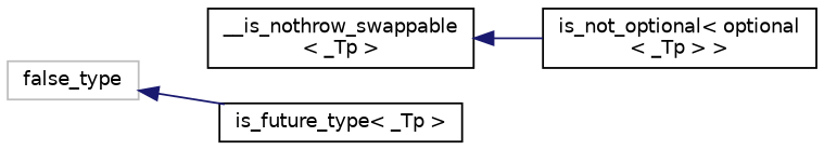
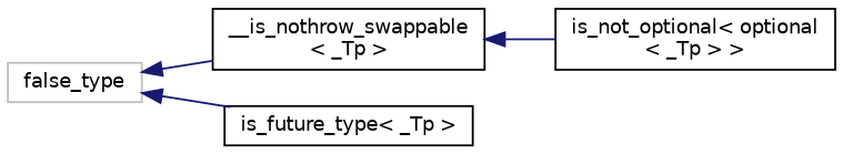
  digraph {
    rankdir=LR
    node [color=black fillcolor=white fontname=Helvetica fontsize=10 shape=record style=filled]
    edge [color=midnightblue dir=back fontname=Helvetica fontsize=10 labelfontname=Helvetica labelfontsize=10 style=solid]
    n1 [color=grey75 height=0.2 label=false_type width=0.4]
    n2 [height=0.2 label="__is_nothrow_swappable\l\< _Tp \>" width=0.4]
    n3 [height=0.2 label="is_future_type\< _Tp \>" width=0.4]
    n4 [height=0.2 label="is_not_optional\< optional\l\< _Tp \> \>" width=0.4]
+   n1 -> n2
    n1 -> n3
    n2 -> n4
  }
